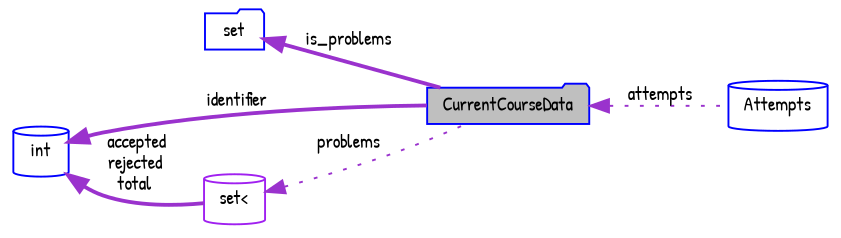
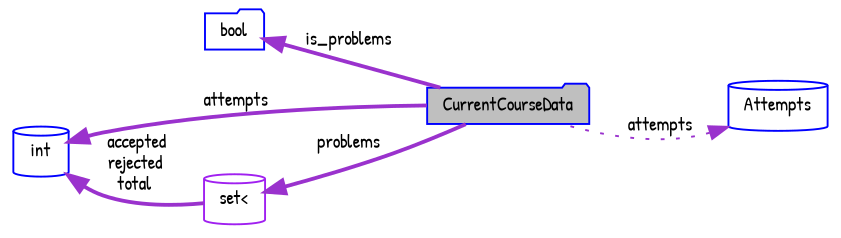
  digraph {
    fontname="Patrick Hand"
    rankdir=LR
    node [color=blue fillcolor=white fontname="Patrick Hand" fontsize=10 shape=cylinder style=filled]
    edge [color=darkorchid3 dir=back fontname="Patrick Hand" fontsize=10 labelfontname=Helvetica labelfontsize=10 style=bold]
    n1 [fillcolor=grey75 fontcolor=black height=0.2 label=CurrentCourseData shape=folder width=0.4]
-   n2 [height=0.2 label=set shape=folder width=0.4]
+   n2 [height=0.2 label=bool shape=folder width=0.4]
    n3 [height=0.2 label=int width=0.4]
    n4 [color=purple height=0.2 label="set\<" width=0.4]
    n5 [height=0.2 label=Attempts width=0.4]
    n2 -> n1 [label=" is_problems"]
-   n3 -> n1 [label=" identifier"]
+   n3 -> n1 [label=" attempts"]
    n3 -> n4 [label=" accepted\nrejected\ntotal"]
-   n4 -> n1 [label=" problems" style=dotted]
-   n1 -> n5 [label=" attempts" style=dotted]
+   n4 -> n1 [label=" problems"]
+   n5 -> n1 [label=" attempts" style=dotted]
  }
